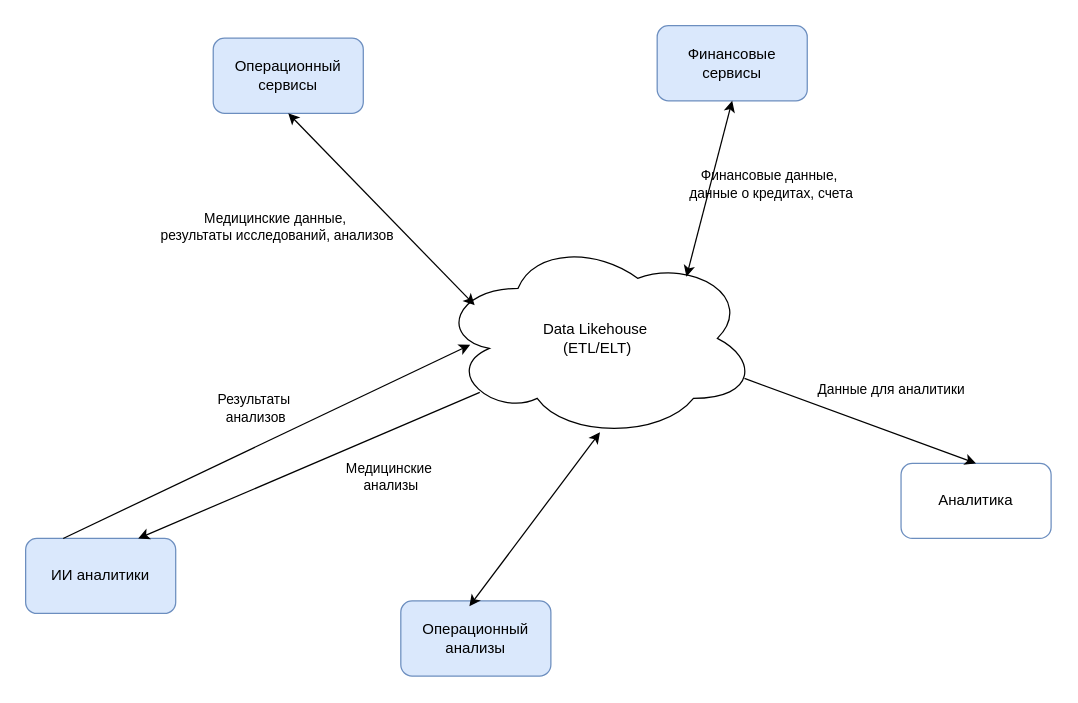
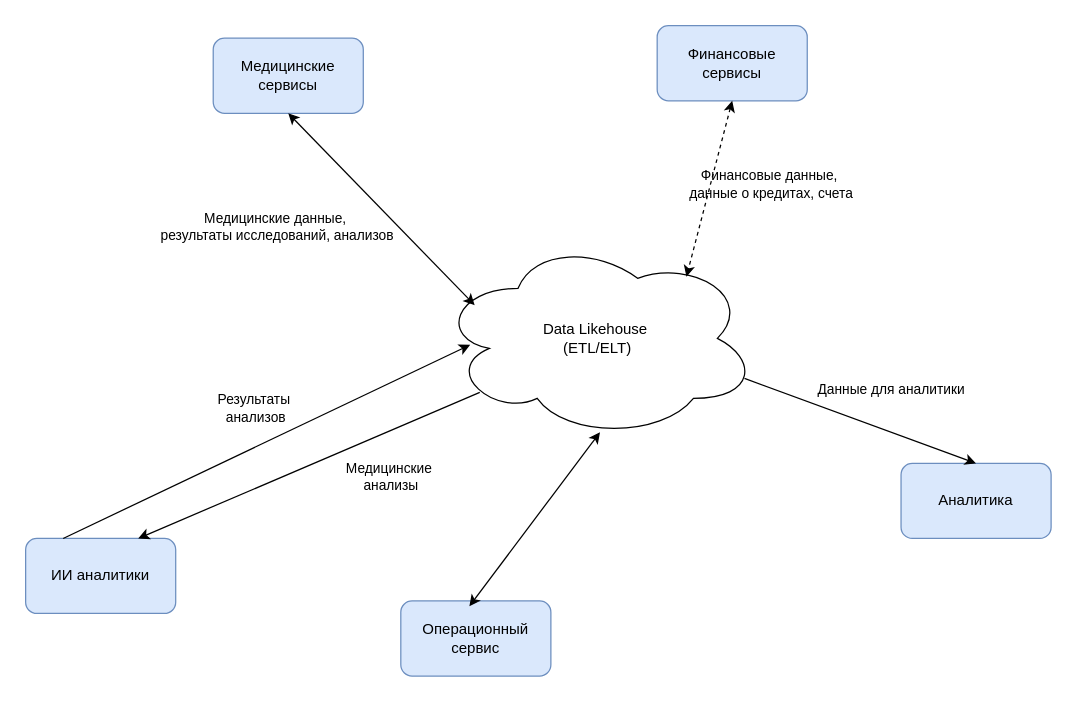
  <mxCell id="0" />
  <mxCell id="1" parent="0" />
- <mxCell id="2" value="Операционный сервисы" style="rounded=1;whiteSpace=wrap;html=1;fillColor=#dae8fc;strokeColor=#6c8ebf;" vertex="1" parent="1"><mxGeometry x="170" y="30" width="120" height="60" as="geometry" /></mxCell>
+ <mxCell id="2" value="Медицинские сервисы" style="rounded=1;whiteSpace=wrap;html=1;fillColor=#dae8fc;strokeColor=#6c8ebf;" vertex="1" parent="1"><mxGeometry x="170" y="30" width="120" height="60" as="geometry" /></mxCell>
  <mxCell id="3" value="Финансовые сервисы" style="rounded=1;whiteSpace=wrap;html=1;fillColor=#dae8fc;strokeColor=#6c8ebf;" vertex="1" parent="1"><mxGeometry x="525" y="20" width="120" height="60" as="geometry" /></mxCell>
- <mxCell id="4" value="Аналитика" style="rounded=1;whiteSpace=wrap;html=1;fillColor=#ffffff;strokeColor=#6c8ebf;" vertex="1" parent="1"><mxGeometry x="720" y="370" width="120" height="60" as="geometry" /></mxCell>
- <mxCell id="5" value="Операционный анализы" style="rounded=1;whiteSpace=wrap;html=1;fillColor=#dae8fc;strokeColor=#6c8ebf;" vertex="1" parent="1"><mxGeometry x="320" y="480" width="120" height="60" as="geometry" /></mxCell>
+ <mxCell id="4" value="Аналитика" style="rounded=1;whiteSpace=wrap;html=1;fillColor=#dae8fc;strokeColor=#6c8ebf;" vertex="1" parent="1"><mxGeometry x="720" y="370" width="120" height="60" as="geometry" /></mxCell>
+ <mxCell id="5" value="Операционный сервис" style="rounded=1;whiteSpace=wrap;html=1;fillColor=#dae8fc;strokeColor=#6c8ebf;" vertex="1" parent="1"><mxGeometry x="320" y="480" width="120" height="60" as="geometry" /></mxCell>
  <mxCell id="6" value="Data Likehouse&amp;nbsp;&lt;div&gt;(ETL/ELT)&lt;/div&gt;" style="ellipse;shape=cloud;whiteSpace=wrap;html=1;" vertex="1" parent="1"><mxGeometry x="350" y="190" width="255" height="160" as="geometry" /></mxCell>
  <mxCell id="7" value="Финансовые данные,&amp;nbsp;&lt;div&gt;данные о кредитах, счета&lt;/div&gt;" style="edgeLabel;html=1;align=center;verticalAlign=middle;resizable=0;points=[];" vertex="1" connectable="0" parent="1"><mxGeometry x="200" y="279.995" as="geometry"><mxPoint x="415" y="-133" as="offset" /></mxGeometry></mxCell>
- <mxCell id="8" value="" style="endArrow=classic;startArrow=classic;html=1;rounded=0;entryX=0.778;entryY=0.192;entryDx=0;entryDy=0;entryPerimeter=0;exitX=0.5;exitY=1;exitDx=0;exitDy=0;" edge="1" parent="1" source="3" target="6"><mxGeometry width="50" height="50" relative="1" as="geometry"><mxPoint x="-340" y="-180" as="sourcePoint" /><mxPoint x="-190" y="-50" as="targetPoint" /><Array as="points" /></mxGeometry></mxCell>
+ <mxCell id="8" value="" style="endArrow=classic;startArrow=classic;html=1;rounded=0;entryX=0.778;entryY=0.192;entryDx=0;entryDy=0;entryPerimeter=0;exitX=0.5;exitY=1;exitDx=0;exitDy=0;dashed=1;" edge="1" parent="1" source="3" target="6"><mxGeometry width="50" height="50" relative="1" as="geometry"><mxPoint x="-340" y="-180" as="sourcePoint" /><mxPoint x="-190" y="-50" as="targetPoint" /><Array as="points" /></mxGeometry></mxCell>
  <mxCell id="9" value="" style="endArrow=classic;html=1;rounded=0;entryX=0.5;entryY=0;entryDx=0;entryDy=0;exitX=0.96;exitY=0.7;exitDx=0;exitDy=0;exitPerimeter=0;" edge="1" parent="1" source="6" target="4"><mxGeometry relative="1" as="geometry"><mxPoint x="580" y="320" as="sourcePoint" /><mxPoint x="758" y="338" as="targetPoint" /></mxGeometry></mxCell>
  <mxCell id="10" value="Данные для аналитики" style="edgeLabel;resizable=0;html=1;;align=center;verticalAlign=middle;" connectable="0" vertex="1" parent="9"><mxGeometry relative="1" as="geometry"><mxPoint x="24" y="-26" as="offset" /></mxGeometry></mxCell>
  <mxCell id="11" value="Медицинские данные,&amp;nbsp;&lt;div&gt;результаты исследований, анализов&lt;/div&gt;" style="edgeLabel;html=1;align=center;verticalAlign=middle;resizable=0;points=[];" vertex="1" connectable="0" parent="1"><mxGeometry x="220.003" y="180.001" as="geometry" /></mxCell>
  <mxCell id="12" value="" style="endArrow=classic;startArrow=classic;html=1;rounded=0;entryX=0.114;entryY=0.334;entryDx=0;entryDy=0;entryPerimeter=0;exitX=0.5;exitY=1;exitDx=0;exitDy=0;" edge="1" parent="1" source="2" target="6"><mxGeometry width="50" height="50" relative="1" as="geometry"><mxPoint x="570" y="90" as="sourcePoint" /><mxPoint x="523" y="231" as="targetPoint" /><Array as="points" /></mxGeometry></mxCell>
  <mxCell id="13" value="" style="endArrow=classic;startArrow=classic;html=1;rounded=0;entryX=0.457;entryY=0.07;entryDx=0;entryDy=0;entryPerimeter=0;exitX=0.507;exitY=0.969;exitDx=0;exitDy=0;exitPerimeter=0;" edge="1" parent="1" source="6" target="5"><mxGeometry width="50" height="50" relative="1" as="geometry"><mxPoint x="547" y="350" as="sourcePoint" /><mxPoint x="500" y="491" as="targetPoint" /><Array as="points" /></mxGeometry></mxCell>
  <mxCell id="14" value="ИИ аналитики" style="rounded=1;whiteSpace=wrap;html=1;fillColor=#dae8fc;strokeColor=#6c8ebf;" vertex="1" parent="1"><mxGeometry x="20" y="430" width="120" height="60" as="geometry" /></mxCell>
  <mxCell id="15" value="" style="endArrow=classic;html=1;rounded=0;exitX=0.25;exitY=0;exitDx=0;exitDy=0;entryX=0.1;entryY=0.532;entryDx=0;entryDy=0;entryPerimeter=0;" edge="1" parent="1" source="14" target="6"><mxGeometry relative="1" as="geometry"><mxPoint x="-250" y="538" as="sourcePoint" /><mxPoint x="4" y="290" as="targetPoint" /></mxGeometry></mxCell>
  <mxCell id="16" value="&lt;div&gt;Медицинские&amp;nbsp;&lt;/div&gt;&lt;div&gt;анализы&lt;/div&gt;" style="edgeLabel;resizable=0;html=1;;align=center;verticalAlign=middle;" connectable="0" vertex="1" parent="15"><mxGeometry relative="1" as="geometry"><mxPoint x="99" y="28" as="offset" /></mxGeometry></mxCell>
  <mxCell id="17" value="" style="endArrow=classic;html=1;rounded=0;exitX=0.13;exitY=0.77;exitDx=0;exitDy=0;exitPerimeter=0;entryX=0.75;entryY=0;entryDx=0;entryDy=0;" edge="1" parent="1" source="6" target="14"><mxGeometry relative="1" as="geometry"><mxPoint x="124" y="291" as="sourcePoint" /><mxPoint x="-226" y="565" as="targetPoint" /></mxGeometry></mxCell>
  <mxCell id="18" value="&lt;div&gt;Результаты&amp;nbsp;&lt;/div&gt;&lt;div&gt;анализов&lt;/div&gt;" style="edgeLabel;resizable=0;html=1;;align=center;verticalAlign=middle;" connectable="0" vertex="1" parent="17"><mxGeometry relative="1" as="geometry"><mxPoint x="-43" y="-46" as="offset" /></mxGeometry></mxCell>
